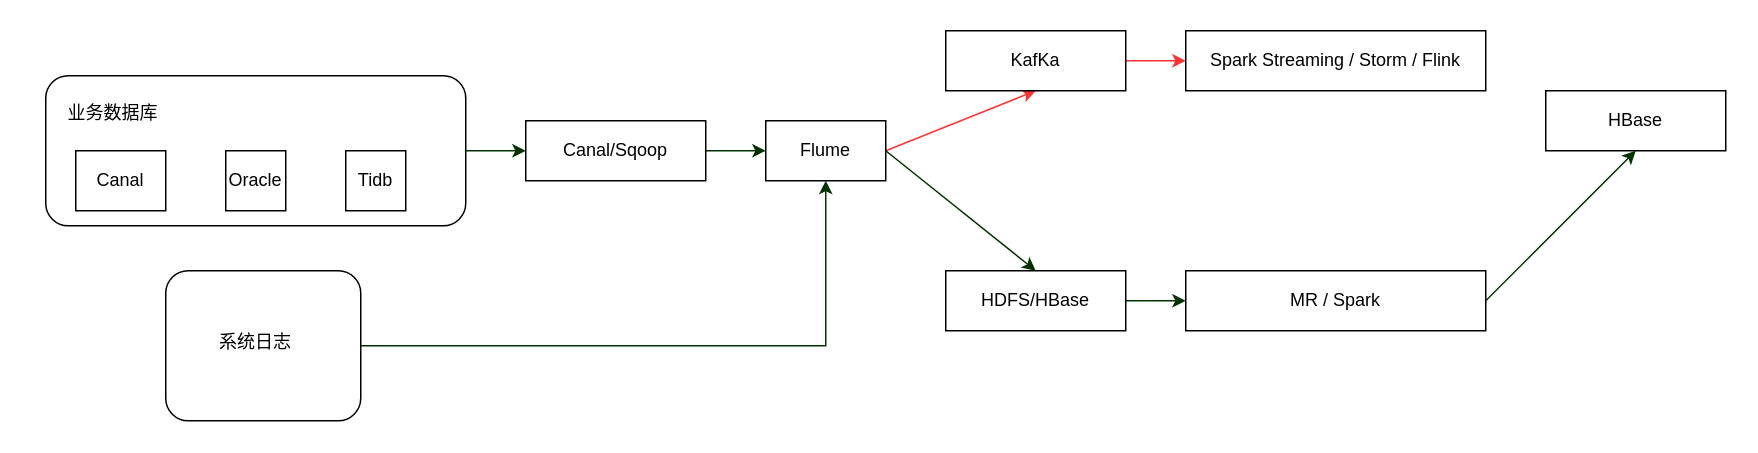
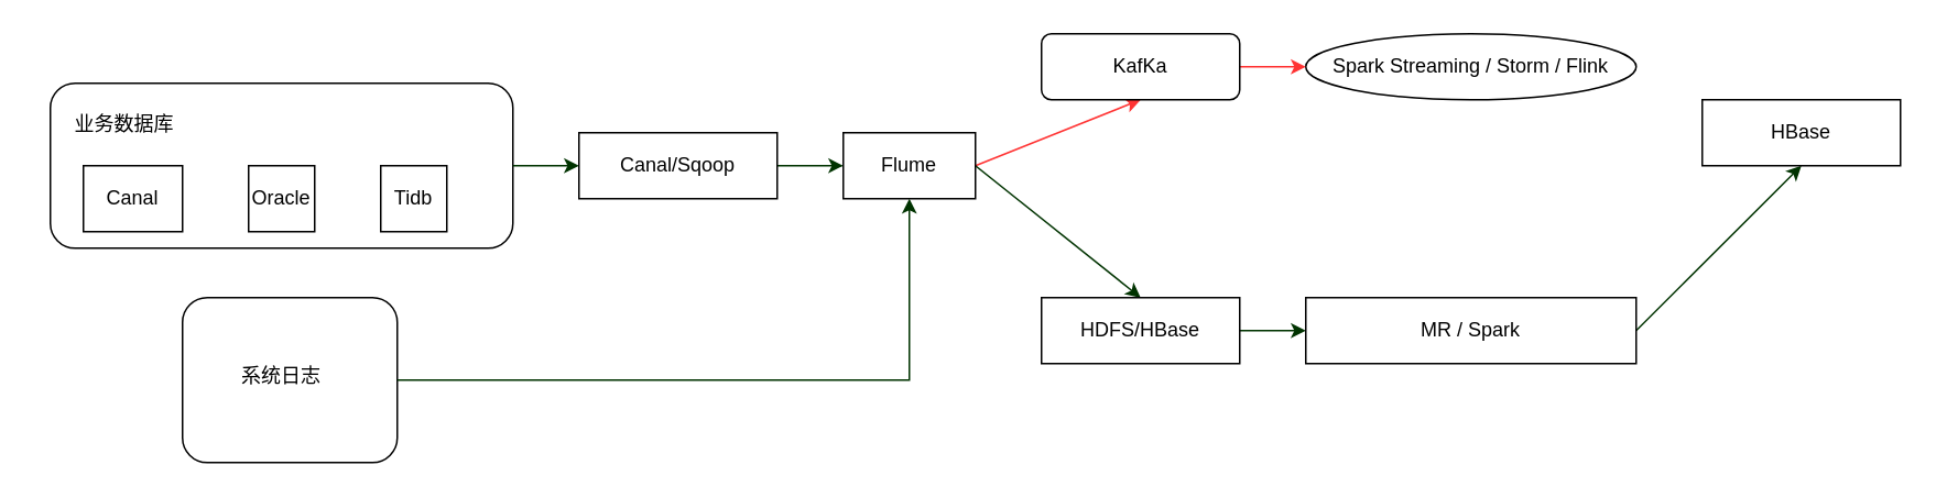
  <mxCell id="0" />
  <mxCell id="1" parent="0" />
- <mxCell id="2" value="Spark Streaming / Storm / Flink" style="rounded=0;whiteSpace=wrap;html=1;fillColor=none;align=center;" vertex="1" parent="1"><mxGeometry x="790" y="20" width="200" height="40" as="geometry" /></mxCell>
+ <mxCell id="2" value="Spark Streaming / Storm / Flink" style="ellipse;whiteSpace=wrap;html=1;fillColor=none;align=center;" vertex="1" parent="1"><mxGeometry x="790" y="20" width="200" height="40" as="geometry" /></mxCell>
  <mxCell id="3" value="" style="group" vertex="1" connectable="0" parent="1"><mxGeometry x="20" y="50" width="290" height="100" as="geometry" /></mxCell>
  <mxCell id="4" value="Canal" style="rounded=0;whiteSpace=wrap;html=1;align=center;" vertex="1" parent="3"><mxGeometry x="30" y="50" width="60" height="40" as="geometry" /></mxCell>
  <mxCell id="5" value="Tidb" style="rounded=0;whiteSpace=wrap;html=1;align=center;" vertex="1" parent="3"><mxGeometry x="210" y="50" width="40" height="40" as="geometry" /></mxCell>
  <mxCell id="6" value="Oracle" style="rounded=0;whiteSpace=wrap;html=1;align=center;" vertex="1" parent="3"><mxGeometry x="130" y="50" width="40" height="40" as="geometry" /></mxCell>
  <mxCell id="7" value="业务数据库" style="text;html=1;strokeColor=none;fillColor=none;align=center;verticalAlign=middle;whiteSpace=wrap;rounded=0;" vertex="1" parent="3"><mxGeometry x="10" y="10" width="90" height="30" as="geometry" /></mxCell>
  <mxCell id="8" value="" style="rounded=1;whiteSpace=wrap;html=1;fillColor=none;align=center;" vertex="1" parent="3"><mxGeometry x="10" width="280" height="100" as="geometry" /></mxCell>
  <mxCell id="9" value="" style="group" vertex="1" connectable="0" parent="1"><mxGeometry x="110" y="180" width="130" height="100" as="geometry" /></mxCell>
  <mxCell id="10" value="" style="rounded=1;whiteSpace=wrap;html=1;fillColor=none;align=center;" vertex="1" parent="9"><mxGeometry width="130" height="100" as="geometry" /></mxCell>
  <mxCell id="11" value="系统日志" style="text;html=1;strokeColor=none;fillColor=none;align=center;verticalAlign=middle;whiteSpace=wrap;rounded=0;" vertex="1" parent="9"><mxGeometry x="10.833" y="31.111" width="97.5" height="33.333" as="geometry" /></mxCell>
  <mxCell id="12" style="edgeStyle=none;rounded=0;orthogonalLoop=1;jettySize=auto;html=1;exitX=1;exitY=0.5;exitDx=0;exitDy=0;entryX=0;entryY=0.5;entryDx=0;entryDy=0;strokeColor=#003300;strokeWidth=1;" edge="1" parent="1" source="13" target="16"><mxGeometry relative="1" as="geometry" /></mxCell>
  <mxCell id="13" value="Canal/Sqoop" style="rounded=0;whiteSpace=wrap;html=1;fillColor=none;align=center;" vertex="1" parent="1"><mxGeometry x="350" y="80" width="120" height="40" as="geometry" /></mxCell>
  <mxCell id="14" style="rounded=0;orthogonalLoop=1;jettySize=auto;html=1;exitX=1;exitY=0.5;exitDx=0;exitDy=0;strokeColor=#FF3333;strokeWidth=1;entryX=0.5;entryY=1;entryDx=0;entryDy=0;" edge="1" parent="1" source="16" target="21"><mxGeometry relative="1" as="geometry" /></mxCell>
  <mxCell id="15" style="edgeStyle=none;rounded=0;orthogonalLoop=1;jettySize=auto;html=1;entryX=0.5;entryY=0;entryDx=0;entryDy=0;strokeColor=#003300;strokeWidth=1;exitX=1;exitY=0.5;exitDx=0;exitDy=0;" edge="1" parent="1" source="16" target="19"><mxGeometry relative="1" as="geometry" /></mxCell>
  <mxCell id="16" value="Flume" style="rounded=0;whiteSpace=wrap;html=1;fillColor=none;align=center;" vertex="1" parent="1"><mxGeometry x="510" y="80" width="80" height="40" as="geometry" /></mxCell>
  <mxCell id="17" style="edgeStyle=none;rounded=0;orthogonalLoop=1;jettySize=auto;html=1;exitX=1;exitY=0.5;exitDx=0;exitDy=0;entryX=0;entryY=0.5;entryDx=0;entryDy=0;strokeColor=#003300;strokeWidth=1;" edge="1" parent="1" source="8" target="13"><mxGeometry relative="1" as="geometry" /></mxCell>
  <mxCell id="18" style="edgeStyle=none;rounded=0;orthogonalLoop=1;jettySize=auto;html=1;exitX=1;exitY=0.5;exitDx=0;exitDy=0;entryX=0;entryY=0.5;entryDx=0;entryDy=0;strokeColor=#003300;strokeWidth=1;" edge="1" parent="1" source="19" target="24"><mxGeometry relative="1" as="geometry" /></mxCell>
  <mxCell id="19" value="HDFS/HBase" style="rounded=0;whiteSpace=wrap;html=1;align=center;" vertex="1" parent="1"><mxGeometry x="630" y="180" width="120" height="40" as="geometry" /></mxCell>
  <mxCell id="20" style="edgeStyle=none;rounded=0;orthogonalLoop=1;jettySize=auto;html=1;exitX=1;exitY=0.5;exitDx=0;exitDy=0;entryX=0;entryY=0.5;entryDx=0;entryDy=0;strokeColor=#FF3333;strokeWidth=1;" edge="1" parent="1" source="21" target="2"><mxGeometry relative="1" as="geometry" /></mxCell>
- <mxCell id="21" value="KafKa" style="rounded=0;whiteSpace=wrap;html=1;align=center;" vertex="1" parent="1"><mxGeometry x="630" y="20" width="120" height="40" as="geometry" /></mxCell>
+ <mxCell id="21" value="KafKa" style="whiteSpace=wrap;html=1;align=center;rounded=1;" vertex="1" parent="1"><mxGeometry x="630" y="20" width="120" height="40" as="geometry" /></mxCell>
  <mxCell id="22" style="edgeStyle=orthogonalEdgeStyle;rounded=0;orthogonalLoop=1;jettySize=auto;html=1;exitX=1;exitY=0.5;exitDx=0;exitDy=0;entryX=0.5;entryY=1;entryDx=0;entryDy=0;strokeColor=#003300;strokeWidth=1;" edge="1" parent="1" source="10" target="16"><mxGeometry relative="1" as="geometry" /></mxCell>
  <mxCell id="23" style="edgeStyle=none;rounded=0;orthogonalLoop=1;jettySize=auto;html=1;exitX=1;exitY=0.5;exitDx=0;exitDy=0;entryX=0.5;entryY=1;entryDx=0;entryDy=0;strokeColor=#003300;strokeWidth=1;" edge="1" parent="1" source="24" target="25"><mxGeometry relative="1" as="geometry" /></mxCell>
  <mxCell id="24" value="MR / Spark" style="rounded=0;whiteSpace=wrap;html=1;fillColor=none;align=center;" vertex="1" parent="1"><mxGeometry x="790" y="180" width="200" height="40" as="geometry" /></mxCell>
  <mxCell id="25" value="HBase" style="rounded=0;whiteSpace=wrap;html=1;fillColor=none;align=center;" vertex="1" parent="1"><mxGeometry x="1030" y="60" width="120" height="40" as="geometry" /></mxCell>
